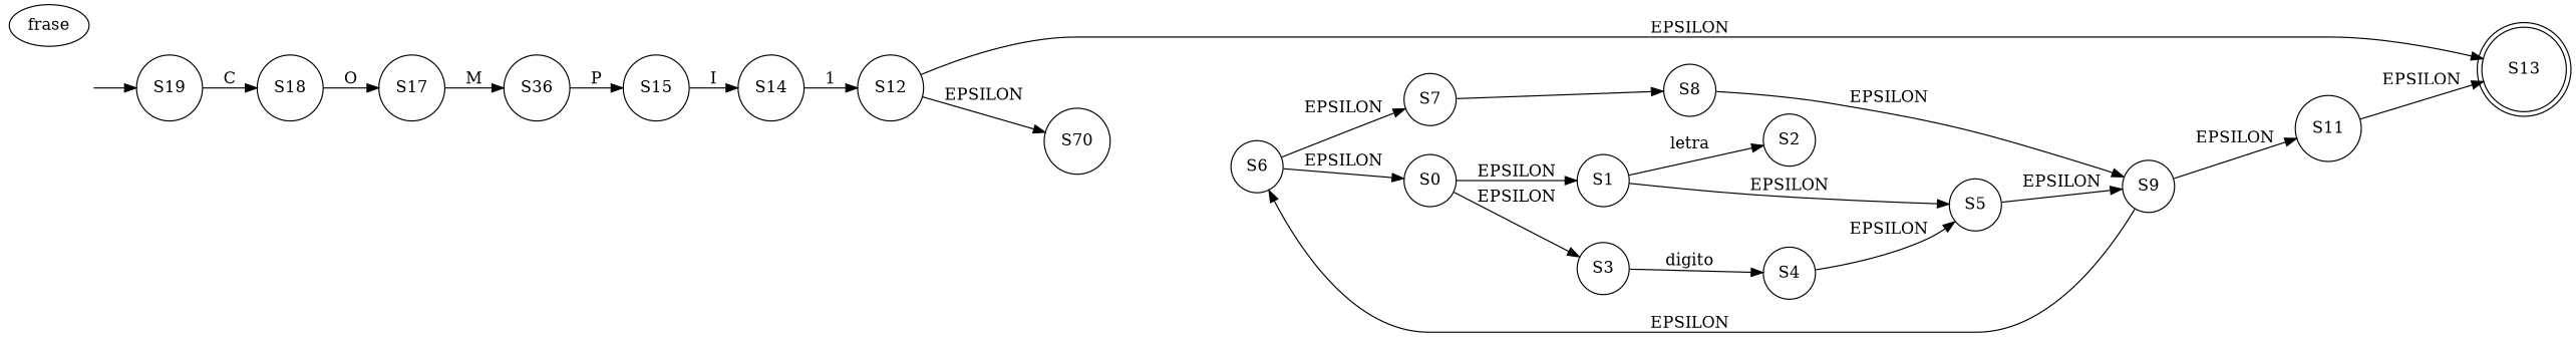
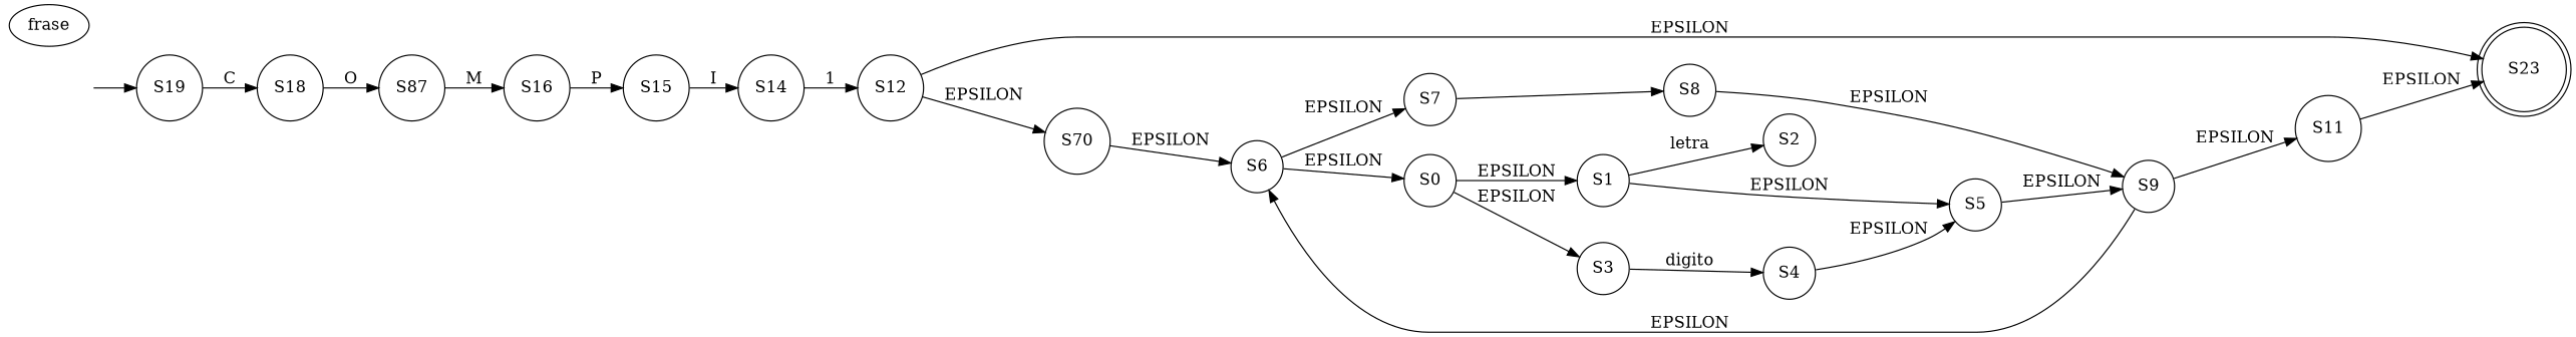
  digraph {
    rankdir=LR
    node [shape=circle]
    n1 [color=white fontcolor=white label=flecha shape=""]
    n2 [label=S19]
    n3 [label=S18]
    n4 [label=frase shape=""]
    n5 [label=S12]
-   n6 [label=S13 shape=doublecircle]
+   n6 [label=S23 shape=doublecircle]
    n7 [label=S70]
    n8 [label=S6]
    n9 [label=S7]
    n10 [label=S0]
    n11 [label=S11]
    n12 [label=S8]
    n13 [label=S1]
    n14 [label=S3]
    n15 [label=S9]
    n16 [label=S2]
    n17 [label=S5]
    n18 [label=S4]
    n19 [label=S14]
    n20 [label=S15]
-   n21 [label=S36]
-   n22 [label=S17]
+   n21 [label=S16]
+   n22 [label=S87]
    n1 -> n2
    n2 -> n3 [label=C]
    n3 -> n22 [label=O]
    n5 -> n6 [label=EPSILON]
    n5 -> n7 [label=EPSILON]
+   n7 -> n8 [label=EPSILON]
    n8 -> n9 [label=EPSILON]
    n8 -> n10 [label=EPSILON]
    n9 -> n12 [label=" "]
    n10 -> n13 [label=EPSILON]
    n10 -> n14 [label=EPSILON]
    n11 -> n6 [label=EPSILON]
    n12 -> n15 [label=EPSILON]
    n13 -> n16 [label=letra]
    n13 -> n17 [label=EPSILON]
    n14 -> n18 [label=digito]
    n15 -> n8 [label=EPSILON]
    n15 -> n11 [label=EPSILON]
    n17 -> n15 [label=EPSILON]
    n18 -> n17 [label=EPSILON]
    n19 -> n5 [label=1]
    n20 -> n19 [label=I]
    n21 -> n20 [label=P]
    n22 -> n21 [label=M]
  }
